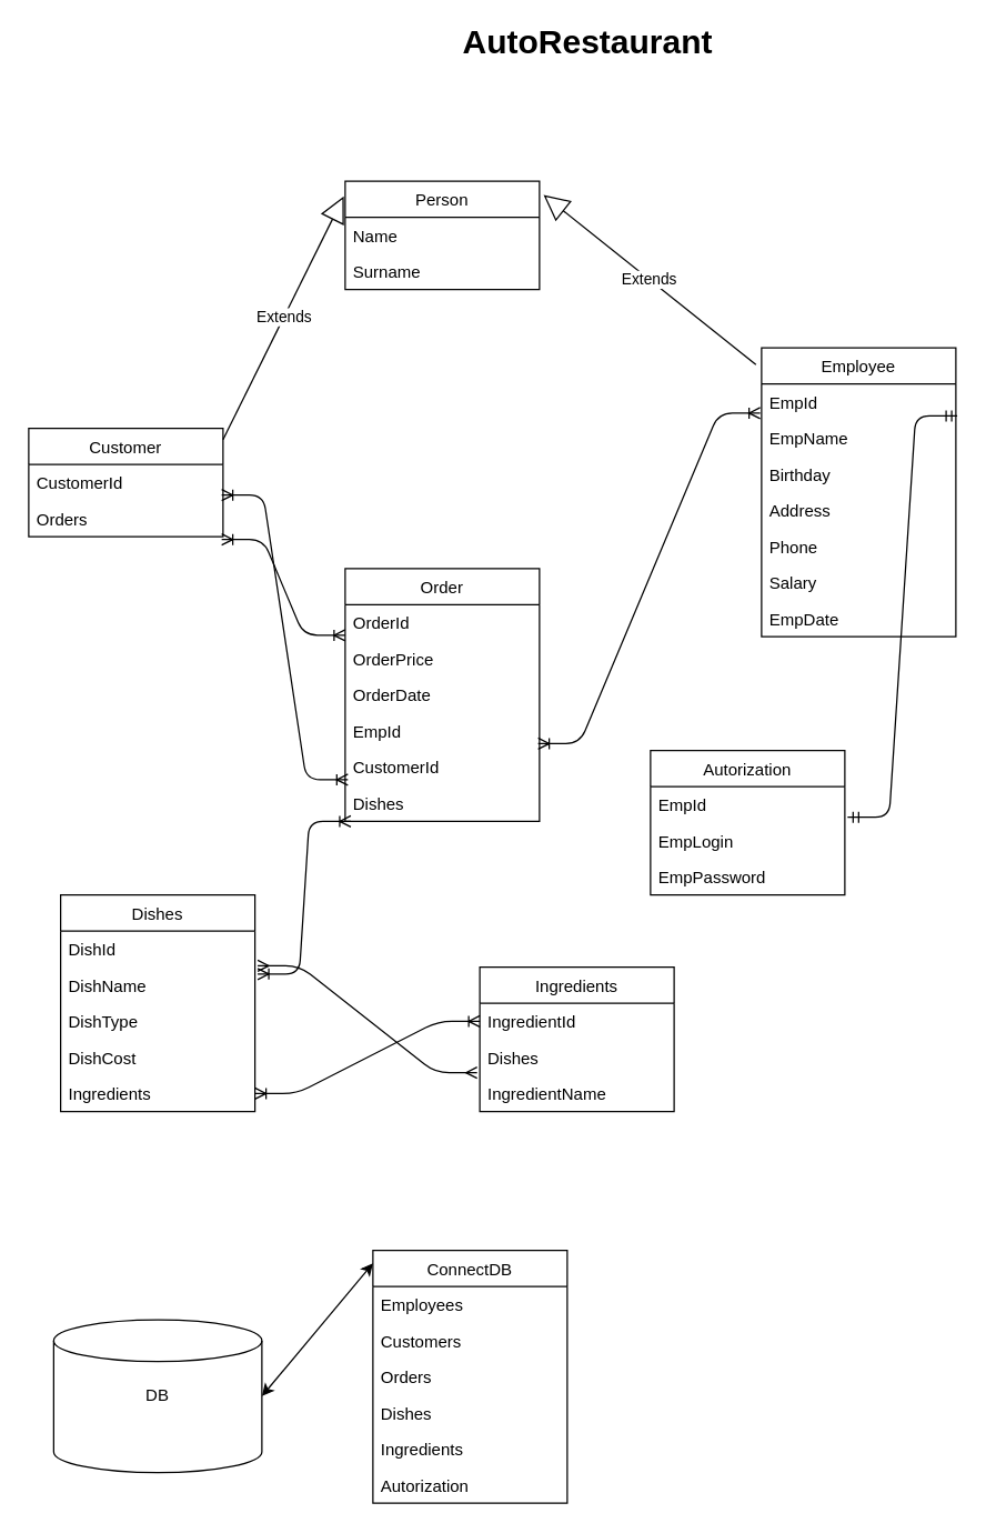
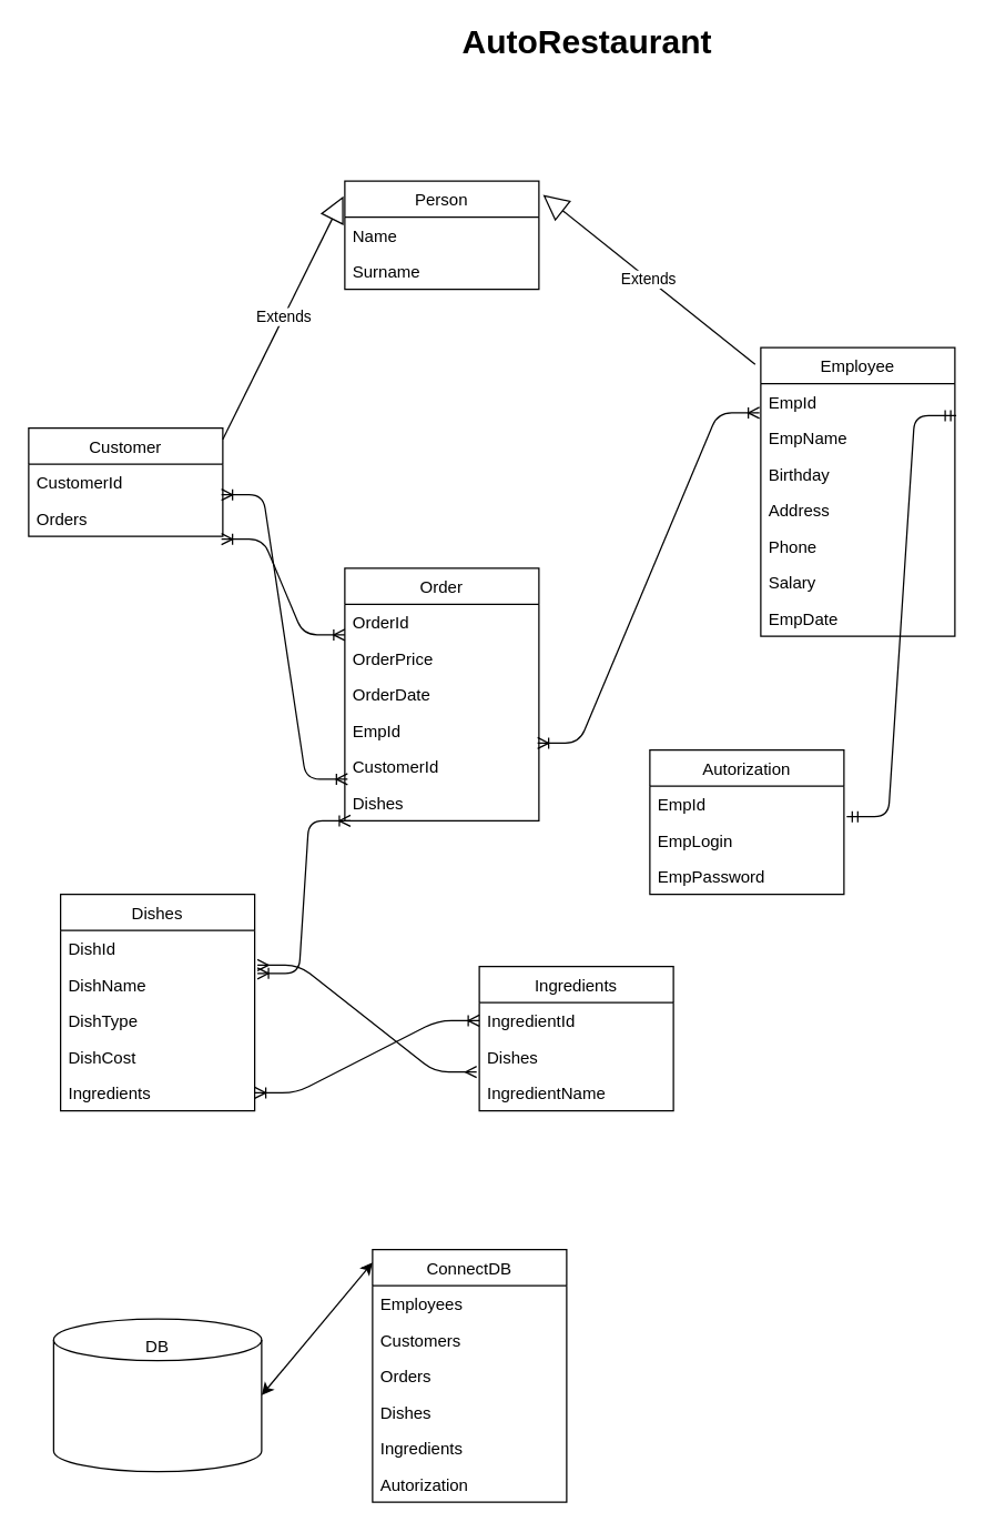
  <mxCell id="0" />
  <mxCell id="1" parent="0" />
  <mxCell id="2" value="Dishes" style="swimlane;fontStyle=0;childLayout=stackLayout;horizontal=1;startSize=26;horizontalStack=0;resizeParent=1;resizeParentMax=0;resizeLast=0;collapsible=1;marginBottom=0;" parent="1" vertex="1"><mxGeometry x="43" y="644" width="140" height="156" as="geometry" /></mxCell>
  <mxCell id="3" value="DishId" style="text;strokeColor=none;fillColor=none;align=left;verticalAlign=top;spacingLeft=4;spacingRight=4;overflow=hidden;rotatable=0;points=[[0,0.5],[1,0.5]];portConstraint=eastwest;" parent="2" vertex="1"><mxGeometry y="26" width="140" height="26" as="geometry" /></mxCell>
  <mxCell id="4" value="DishName" style="text;strokeColor=none;fillColor=none;align=left;verticalAlign=top;spacingLeft=4;spacingRight=4;overflow=hidden;rotatable=0;points=[[0,0.5],[1,0.5]];portConstraint=eastwest;" parent="2" vertex="1"><mxGeometry y="52" width="140" height="26" as="geometry" /></mxCell>
  <mxCell id="5" value="DishType" style="text;strokeColor=none;fillColor=none;align=left;verticalAlign=top;spacingLeft=4;spacingRight=4;overflow=hidden;rotatable=0;points=[[0,0.5],[1,0.5]];portConstraint=eastwest;" parent="2" vertex="1"><mxGeometry y="78" width="140" height="26" as="geometry" /></mxCell>
  <mxCell id="6" value="DishCost" style="text;strokeColor=none;fillColor=none;align=left;verticalAlign=top;spacingLeft=4;spacingRight=4;overflow=hidden;rotatable=0;points=[[0,0.5],[1,0.5]];portConstraint=eastwest;" parent="2" vertex="1"><mxGeometry y="104" width="140" height="26" as="geometry" /></mxCell>
  <mxCell id="7" value="Ingredients" style="text;strokeColor=none;fillColor=none;align=left;verticalAlign=top;spacingLeft=4;spacingRight=4;overflow=hidden;rotatable=0;points=[[0,0.5],[1,0.5]];portConstraint=eastwest;" parent="2" vertex="1"><mxGeometry y="130" width="140" height="26" as="geometry" /></mxCell>
  <mxCell id="8" value="Ingredients" style="swimlane;fontStyle=0;childLayout=stackLayout;horizontal=1;startSize=26;horizontalStack=0;resizeParent=1;resizeParentMax=0;resizeLast=0;collapsible=1;marginBottom=0;" parent="1" vertex="1"><mxGeometry x="345" y="696" width="140" height="104" as="geometry" /></mxCell>
  <mxCell id="9" value="IngredientId" style="text;strokeColor=none;fillColor=none;align=left;verticalAlign=top;spacingLeft=4;spacingRight=4;overflow=hidden;rotatable=0;points=[[0,0.5],[1,0.5]];portConstraint=eastwest;" parent="8" vertex="1"><mxGeometry y="26" width="140" height="26" as="geometry" /></mxCell>
  <mxCell id="10" value="Dishes" style="text;strokeColor=none;fillColor=none;align=left;verticalAlign=top;spacingLeft=4;spacingRight=4;overflow=hidden;rotatable=0;points=[[0,0.5],[1,0.5]];portConstraint=eastwest;" vertex="1" parent="8"><mxGeometry y="52" width="140" height="26" as="geometry" /></mxCell>
  <mxCell id="11" value="IngredientName" style="text;strokeColor=none;fillColor=none;align=left;verticalAlign=top;spacingLeft=4;spacingRight=4;overflow=hidden;rotatable=0;points=[[0,0.5],[1,0.5]];portConstraint=eastwest;" parent="8" vertex="1"><mxGeometry y="78" width="140" height="26" as="geometry" /></mxCell>
  <mxCell id="12" value="Person" style="swimlane;fontStyle=0;childLayout=stackLayout;horizontal=1;startSize=26;horizontalStack=0;resizeParent=1;resizeParentMax=0;resizeLast=0;collapsible=1;marginBottom=0;" parent="1" vertex="1"><mxGeometry x="248" y="130" width="140" height="78" as="geometry" /></mxCell>
  <mxCell id="13" value="Name" style="text;strokeColor=none;fillColor=none;align=left;verticalAlign=top;spacingLeft=4;spacingRight=4;overflow=hidden;rotatable=0;points=[[0,0.5],[1,0.5]];portConstraint=eastwest;" parent="12" vertex="1"><mxGeometry y="26" width="140" height="26" as="geometry" /></mxCell>
  <mxCell id="14" value="Surname" style="text;strokeColor=none;fillColor=none;align=left;verticalAlign=top;spacingLeft=4;spacingRight=4;overflow=hidden;rotatable=0;points=[[0,0.5],[1,0.5]];portConstraint=eastwest;" parent="12" vertex="1"><mxGeometry y="52" width="140" height="26" as="geometry" /></mxCell>
  <mxCell id="15" value="" style="edgeStyle=entityRelationEdgeStyle;fontSize=12;html=1;endArrow=ERoneToMany;startArrow=ERoneToMany;entryX=0;entryY=0.5;entryDx=0;entryDy=0;" parent="1" source="7" target="9" edge="1"><mxGeometry width="100" height="100" relative="1" as="geometry"><mxPoint x="730" y="588" as="sourcePoint" /><mxPoint x="830" y="488" as="targetPoint" /></mxGeometry></mxCell>
  <mxCell id="16" value="Employee" style="swimlane;fontStyle=0;childLayout=stackLayout;horizontal=1;startSize=26;horizontalStack=0;resizeParent=1;resizeParentMax=0;resizeLast=0;collapsible=1;marginBottom=0;" parent="1" vertex="1"><mxGeometry x="548" y="250" width="140" height="208" as="geometry" /></mxCell>
  <mxCell id="17" value="EmpId" style="text;strokeColor=none;fillColor=none;align=left;verticalAlign=top;spacingLeft=4;spacingRight=4;overflow=hidden;rotatable=0;points=[[0,0.5],[1,0.5]];portConstraint=eastwest;" parent="16" vertex="1"><mxGeometry y="26" width="140" height="26" as="geometry" /></mxCell>
  <mxCell id="18" value="EmpName" style="text;strokeColor=none;fillColor=none;align=left;verticalAlign=top;spacingLeft=4;spacingRight=4;overflow=hidden;rotatable=0;points=[[0,0.5],[1,0.5]];portConstraint=eastwest;" parent="16" vertex="1"><mxGeometry y="52" width="140" height="26" as="geometry" /></mxCell>
  <mxCell id="19" value="Birthday" style="text;strokeColor=none;fillColor=none;align=left;verticalAlign=top;spacingLeft=4;spacingRight=4;overflow=hidden;rotatable=0;points=[[0,0.5],[1,0.5]];portConstraint=eastwest;" parent="16" vertex="1"><mxGeometry y="78" width="140" height="26" as="geometry" /></mxCell>
  <mxCell id="20" value="Address&#10;" style="text;strokeColor=none;fillColor=none;align=left;verticalAlign=top;spacingLeft=4;spacingRight=4;overflow=hidden;rotatable=0;points=[[0,0.5],[1,0.5]];portConstraint=eastwest;" parent="16" vertex="1"><mxGeometry y="104" width="140" height="26" as="geometry" /></mxCell>
  <mxCell id="21" value="Phone" style="text;strokeColor=none;fillColor=none;align=left;verticalAlign=top;spacingLeft=4;spacingRight=4;overflow=hidden;rotatable=0;points=[[0,0.5],[1,0.5]];portConstraint=eastwest;" parent="16" vertex="1"><mxGeometry y="130" width="140" height="26" as="geometry" /></mxCell>
  <mxCell id="22" value="Salary" style="text;strokeColor=none;fillColor=none;align=left;verticalAlign=top;spacingLeft=4;spacingRight=4;overflow=hidden;rotatable=0;points=[[0,0.5],[1,0.5]];portConstraint=eastwest;" parent="16" vertex="1"><mxGeometry y="156" width="140" height="26" as="geometry" /></mxCell>
  <mxCell id="23" value="EmpDate" style="text;strokeColor=none;fillColor=none;align=left;verticalAlign=top;spacingLeft=4;spacingRight=4;overflow=hidden;rotatable=0;points=[[0,0.5],[1,0.5]];portConstraint=eastwest;" parent="16" vertex="1"><mxGeometry y="182" width="140" height="26" as="geometry" /></mxCell>
  <mxCell id="24" value="Customer" style="swimlane;fontStyle=0;childLayout=stackLayout;horizontal=1;startSize=26;horizontalStack=0;resizeParent=1;resizeParentMax=0;resizeLast=0;collapsible=1;marginBottom=0;" parent="1" vertex="1"><mxGeometry x="20" y="308" width="140" height="78" as="geometry" /></mxCell>
  <mxCell id="25" value="CustomerId" style="text;strokeColor=none;fillColor=none;align=left;verticalAlign=top;spacingLeft=4;spacingRight=4;overflow=hidden;rotatable=0;points=[[0,0.5],[1,0.5]];portConstraint=eastwest;" parent="24" vertex="1"><mxGeometry y="26" width="140" height="26" as="geometry" /></mxCell>
  <mxCell id="26" value="Orders" style="text;strokeColor=none;fillColor=none;align=left;verticalAlign=top;spacingLeft=4;spacingRight=4;overflow=hidden;rotatable=0;points=[[0,0.5],[1,0.5]];portConstraint=eastwest;" parent="24" vertex="1"><mxGeometry y="52" width="140" height="26" as="geometry" /></mxCell>
  <mxCell id="27" value="Order" style="swimlane;fontStyle=0;childLayout=stackLayout;horizontal=1;startSize=26;horizontalStack=0;resizeParent=1;resizeParentMax=0;resizeLast=0;collapsible=1;marginBottom=0;" parent="1" vertex="1"><mxGeometry x="248" y="409" width="140" height="182" as="geometry" /></mxCell>
  <mxCell id="28" value="OrderId" style="text;strokeColor=none;fillColor=none;align=left;verticalAlign=top;spacingLeft=4;spacingRight=4;overflow=hidden;rotatable=0;points=[[0,0.5],[1,0.5]];portConstraint=eastwest;" parent="27" vertex="1"><mxGeometry y="26" width="140" height="26" as="geometry" /></mxCell>
  <mxCell id="29" value="OrderPrice" style="text;strokeColor=none;fillColor=none;align=left;verticalAlign=top;spacingLeft=4;spacingRight=4;overflow=hidden;rotatable=0;points=[[0,0.5],[1,0.5]];portConstraint=eastwest;" parent="27" vertex="1"><mxGeometry y="52" width="140" height="26" as="geometry" /></mxCell>
  <mxCell id="30" value="OrderDate" style="text;strokeColor=none;fillColor=none;align=left;verticalAlign=top;spacingLeft=4;spacingRight=4;overflow=hidden;rotatable=0;points=[[0,0.5],[1,0.5]];portConstraint=eastwest;" vertex="1" parent="27"><mxGeometry y="78" width="140" height="26" as="geometry" /></mxCell>
  <mxCell id="31" value="EmpId" style="text;strokeColor=none;fillColor=none;align=left;verticalAlign=top;spacingLeft=4;spacingRight=4;overflow=hidden;rotatable=0;points=[[0,0.5],[1,0.5]];portConstraint=eastwest;" parent="27" vertex="1"><mxGeometry y="104" width="140" height="26" as="geometry" /></mxCell>
  <mxCell id="32" value="CustomerId" style="text;strokeColor=none;fillColor=none;align=left;verticalAlign=top;spacingLeft=4;spacingRight=4;overflow=hidden;rotatable=0;points=[[0,0.5],[1,0.5]];portConstraint=eastwest;" parent="27" vertex="1"><mxGeometry y="130" width="140" height="26" as="geometry" /></mxCell>
  <mxCell id="33" value="Dishes" style="text;strokeColor=none;fillColor=none;align=left;verticalAlign=top;spacingLeft=4;spacingRight=4;overflow=hidden;rotatable=0;points=[[0,0.5],[1,0.5]];portConstraint=eastwest;" parent="27" vertex="1"><mxGeometry y="156" width="140" height="26" as="geometry" /></mxCell>
  <mxCell id="34" value="Extends" style="endArrow=block;endSize=16;endFill=0;html=1;exitX=1;exitY=0.103;exitDx=0;exitDy=0;entryX=-0.007;entryY=0.141;entryDx=0;entryDy=0;entryPerimeter=0;exitPerimeter=0;" parent="1" source="24" target="12" edge="1"><mxGeometry width="160" relative="1" as="geometry"><mxPoint x="270" y="218" as="sourcePoint" /><mxPoint x="446" y="208" as="targetPoint" /></mxGeometry></mxCell>
  <mxCell id="35" value="Extends" style="endArrow=block;endSize=16;endFill=0;html=1;exitX=-0.029;exitY=0.058;exitDx=0;exitDy=0;entryX=1.021;entryY=0.128;entryDx=0;entryDy=0;entryPerimeter=0;exitPerimeter=0;" parent="1" source="16" target="12" edge="1"><mxGeometry width="160" relative="1" as="geometry"><mxPoint x="664" y="297" as="sourcePoint" /><mxPoint x="683.02" y="187.998" as="targetPoint" /></mxGeometry></mxCell>
  <mxCell id="36" value="" style="edgeStyle=entityRelationEdgeStyle;fontSize=12;html=1;endArrow=ERoneToMany;startArrow=ERoneToMany;entryX=0.993;entryY=0.846;entryDx=0;entryDy=0;entryPerimeter=0;exitX=0.014;exitY=0.846;exitDx=0;exitDy=0;exitPerimeter=0;" parent="1" target="25" edge="1" source="32"><mxGeometry width="100" height="100" relative="1" as="geometry"><mxPoint x="430" y="555" as="sourcePoint" /><mxPoint x="520" y="418" as="targetPoint" /></mxGeometry></mxCell>
  <mxCell id="37" value="" style="edgeStyle=entityRelationEdgeStyle;fontSize=12;html=1;endArrow=ERoneToMany;startArrow=ERoneToMany;entryX=1.014;entryY=1.192;entryDx=0;entryDy=0;exitX=0.029;exitY=1;exitDx=0;exitDy=0;exitPerimeter=0;entryPerimeter=0;" parent="1" source="33" target="3" edge="1"><mxGeometry width="100" height="100" relative="1" as="geometry"><mxPoint x="630" y="548" as="sourcePoint" /><mxPoint x="730" y="448" as="targetPoint" /></mxGeometry></mxCell>
  <mxCell id="38" value="" style="edgeStyle=entityRelationEdgeStyle;fontSize=12;html=1;endArrow=ERmany;startArrow=ERmany;entryX=-0.014;entryY=0.923;entryDx=0;entryDy=0;entryPerimeter=0;exitX=1.014;exitY=0.962;exitDx=0;exitDy=0;exitPerimeter=0;" edge="1" parent="1" source="3" target="10"><mxGeometry width="100" height="100" relative="1" as="geometry"><mxPoint x="291" y="693" as="sourcePoint" /><mxPoint x="730" y="448" as="targetPoint" /></mxGeometry></mxCell>
  <mxCell id="39" value="" style="edgeStyle=entityRelationEdgeStyle;fontSize=12;html=1;endArrow=ERoneToMany;startArrow=ERoneToMany;entryX=0.993;entryY=1.077;entryDx=0;entryDy=0;entryPerimeter=0;exitX=0;exitY=0.846;exitDx=0;exitDy=0;exitPerimeter=0;" edge="1" parent="1" source="28" target="26"><mxGeometry width="100" height="100" relative="1" as="geometry"><mxPoint x="630" y="548" as="sourcePoint" /><mxPoint x="730" y="448" as="targetPoint" /></mxGeometry></mxCell>
  <mxCell id="40" value="" style="edgeStyle=entityRelationEdgeStyle;fontSize=12;html=1;endArrow=ERoneToMany;startArrow=ERoneToMany;entryX=-0.007;entryY=0.808;entryDx=0;entryDy=0;entryPerimeter=0;exitX=0.993;exitY=0.846;exitDx=0;exitDy=0;exitPerimeter=0;" edge="1" parent="1" source="31" target="17"><mxGeometry width="100" height="100" relative="1" as="geometry"><mxPoint x="630" y="548" as="sourcePoint" /><mxPoint x="730" y="448" as="targetPoint" /></mxGeometry></mxCell>
  <mxCell id="41" value="" style="shape=cylinder3;whiteSpace=wrap;html=1;boundedLbl=1;backgroundOutline=1;size=15;" vertex="1" parent="1"><mxGeometry x="38" y="950" width="150" height="110" as="geometry" /></mxCell>
- <mxCell id="42" value="DB" style="text;html=1;strokeColor=none;fillColor=none;align=center;verticalAlign=middle;whiteSpace=wrap;rounded=0;" vertex="1" parent="1"><mxGeometry x="93" y="995" width="40" height="20" as="geometry" /></mxCell>
+ <mxCell id="42" value="DB" style="text;html=1;strokeColor=none;fillColor=none;align=center;verticalAlign=middle;whiteSpace=wrap;rounded=0;" vertex="1" parent="1"><mxGeometry x="93" y="960" width="40" height="20" as="geometry" /></mxCell>
  <mxCell id="43" value="ConnectDB" style="swimlane;fontStyle=0;childLayout=stackLayout;horizontal=1;startSize=26;horizontalStack=0;resizeParent=1;resizeParentMax=0;resizeLast=0;collapsible=1;marginBottom=0;" vertex="1" parent="1"><mxGeometry x="268" y="900" width="140" height="182" as="geometry" /></mxCell>
  <mxCell id="44" value="Employees" style="text;strokeColor=none;fillColor=none;align=left;verticalAlign=top;spacingLeft=4;spacingRight=4;overflow=hidden;rotatable=0;points=[[0,0.5],[1,0.5]];portConstraint=eastwest;" vertex="1" parent="43"><mxGeometry y="26" width="140" height="26" as="geometry" /></mxCell>
  <mxCell id="45" value="Customers" style="text;strokeColor=none;fillColor=none;align=left;verticalAlign=top;spacingLeft=4;spacingRight=4;overflow=hidden;rotatable=0;points=[[0,0.5],[1,0.5]];portConstraint=eastwest;" vertex="1" parent="43"><mxGeometry y="52" width="140" height="26" as="geometry" /></mxCell>
  <mxCell id="46" value="Orders" style="text;strokeColor=none;fillColor=none;align=left;verticalAlign=top;spacingLeft=4;spacingRight=4;overflow=hidden;rotatable=0;points=[[0,0.5],[1,0.5]];portConstraint=eastwest;" vertex="1" parent="43"><mxGeometry y="78" width="140" height="26" as="geometry" /></mxCell>
  <mxCell id="47" value="Dishes" style="text;strokeColor=none;fillColor=none;align=left;verticalAlign=top;spacingLeft=4;spacingRight=4;overflow=hidden;rotatable=0;points=[[0,0.5],[1,0.5]];portConstraint=eastwest;" vertex="1" parent="43"><mxGeometry y="104" width="140" height="26" as="geometry" /></mxCell>
  <mxCell id="48" value="Ingredients" style="text;strokeColor=none;fillColor=none;align=left;verticalAlign=top;spacingLeft=4;spacingRight=4;overflow=hidden;rotatable=0;points=[[0,0.5],[1,0.5]];portConstraint=eastwest;" vertex="1" parent="43"><mxGeometry y="130" width="140" height="26" as="geometry" /></mxCell>
  <mxCell id="49" value="Autorization" style="text;strokeColor=none;fillColor=none;align=left;verticalAlign=top;spacingLeft=4;spacingRight=4;overflow=hidden;rotatable=0;points=[[0,0.5],[1,0.5]];portConstraint=eastwest;" vertex="1" parent="43"><mxGeometry y="156" width="140" height="26" as="geometry" /></mxCell>
  <mxCell id="50" value="" style="endArrow=classic;startArrow=classic;html=1;exitX=1;exitY=0.5;exitDx=0;exitDy=0;exitPerimeter=0;entryX=0;entryY=0.051;entryDx=0;entryDy=0;entryPerimeter=0;" edge="1" parent="1" source="41" target="43"><mxGeometry width="50" height="50" relative="1" as="geometry"><mxPoint x="678" y="779" as="sourcePoint" /><mxPoint x="728" y="729" as="targetPoint" /></mxGeometry></mxCell>
  <mxCell id="51" value="Autorization" style="swimlane;fontStyle=0;childLayout=stackLayout;horizontal=1;startSize=26;horizontalStack=0;resizeParent=1;resizeParentMax=0;resizeLast=0;collapsible=1;marginBottom=0;" vertex="1" parent="1"><mxGeometry x="468" y="540" width="140" height="104" as="geometry" /></mxCell>
  <mxCell id="52" value="EmpId" style="text;strokeColor=none;fillColor=none;align=left;verticalAlign=top;spacingLeft=4;spacingRight=4;overflow=hidden;rotatable=0;points=[[0,0.5],[1,0.5]];portConstraint=eastwest;" vertex="1" parent="51"><mxGeometry y="26" width="140" height="26" as="geometry" /></mxCell>
  <mxCell id="53" value="EmpLogin" style="text;strokeColor=none;fillColor=none;align=left;verticalAlign=top;spacingLeft=4;spacingRight=4;overflow=hidden;rotatable=0;points=[[0,0.5],[1,0.5]];portConstraint=eastwest;" vertex="1" parent="51"><mxGeometry y="52" width="140" height="26" as="geometry" /></mxCell>
  <mxCell id="54" value="EmpPassword" style="text;strokeColor=none;fillColor=none;align=left;verticalAlign=top;spacingLeft=4;spacingRight=4;overflow=hidden;rotatable=0;points=[[0,0.5],[1,0.5]];portConstraint=eastwest;" vertex="1" parent="51"><mxGeometry y="78" width="140" height="26" as="geometry" /></mxCell>
  <mxCell id="55" value="" style="edgeStyle=entityRelationEdgeStyle;fontSize=12;html=1;endArrow=ERmandOne;startArrow=ERmandOne;exitX=1.014;exitY=0.846;exitDx=0;exitDy=0;exitPerimeter=0;entryX=1.007;entryY=0.885;entryDx=0;entryDy=0;entryPerimeter=0;" edge="1" parent="1" source="52" target="17"><mxGeometry width="100" height="100" relative="1" as="geometry"><mxPoint x="728" y="570" as="sourcePoint" /><mxPoint x="680" y="308" as="targetPoint" /></mxGeometry></mxCell>
  <mxCell id="56" value="&lt;font style=&quot;font-size: 24px&quot;&gt;&lt;b&gt;AutoRestaurant&lt;/b&gt;&lt;/font&gt;" style="text;html=1;strokeColor=none;fillColor=none;align=center;verticalAlign=middle;whiteSpace=wrap;rounded=0;" vertex="1" parent="1"><mxGeometry x="403" y="20" width="40" height="20" as="geometry" /></mxCell>
